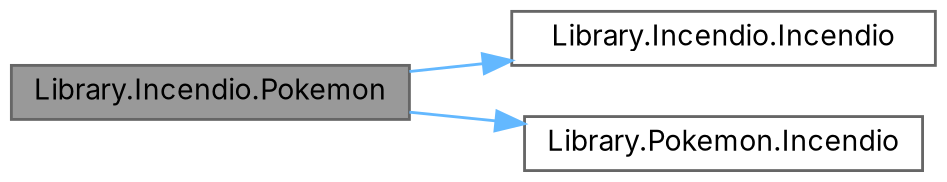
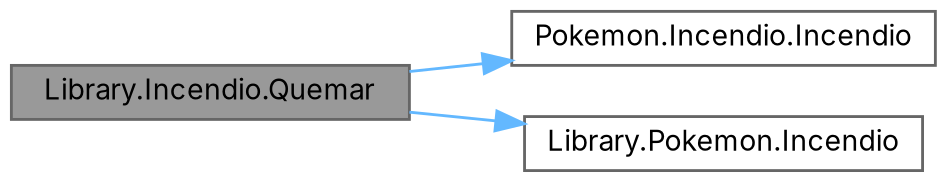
  digraph {
    fontname=Inter
    rankdir=LR
    node [color=grey40 fillcolor=white fontname=Inter fontsize=10 shape=box style=filled]
    edge [color=steelblue1 fontname=Inter fontsize=10 labelfontname=Helvetica labelfontsize=10 style=solid]
-   n1 [color=gray40 fillcolor=grey60 fontcolor=black height=0.2 label="Library.Incendio.Pokemon" width=0.4]
-   n2 [height=0.2 label="Library.Incendio.Incendio" width=0.4]
+   n1 [color=gray40 fillcolor=grey60 fontcolor=black height=0.2 label="Library.Incendio.Quemar" width=0.4]
+   n2 [height=0.2 label="Pokemon.Incendio.Incendio" width=0.4]
    n3 [height=0.2 label="Library.Pokemon.Incendio" width=0.4]
    n1 -> n2
    n1 -> n3
  }
